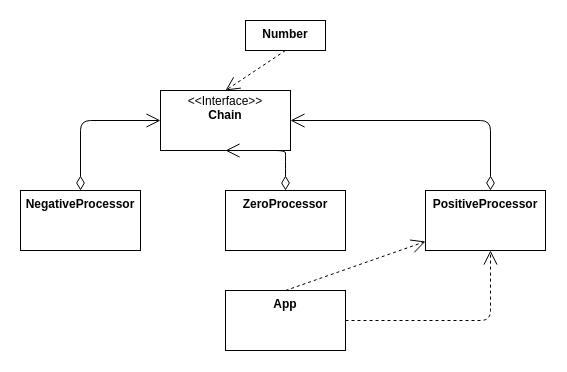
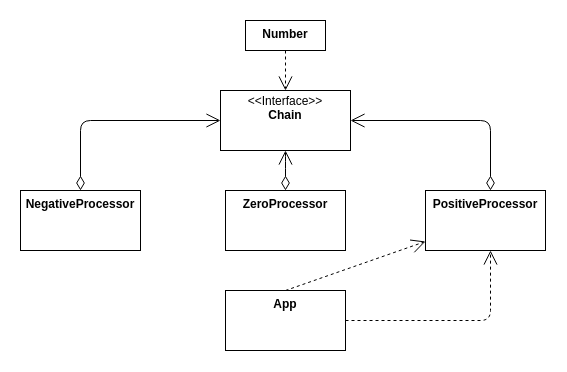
  <mxCell id="0" />
  <mxCell id="1" parent="0" />
- <mxCell id="2" value="&lt;p style=&quot;margin:0px;margin-top:4px;text-align:center;&quot;&gt;&amp;lt;&amp;lt;Interface&amp;gt;&amp;gt;&lt;br&gt;&lt;b&gt;Chain&lt;/b&gt;&lt;/p&gt;" style="shape=rect;html=1;overflow=fill;html=1;whiteSpace=wrap;align=center;" vertex="1" parent="1"><mxGeometry x="160" y="90" width="130" height="60" as="geometry" /></mxCell>
+ <mxCell id="2" value="&lt;p style=&quot;margin:0px;margin-top:4px;text-align:center;&quot;&gt;&amp;lt;&amp;lt;Interface&amp;gt;&amp;gt;&lt;br&gt;&lt;b&gt;Chain&lt;/b&gt;&lt;/p&gt;" style="shape=rect;html=1;overflow=fill;html=1;whiteSpace=wrap;align=center;" vertex="1" parent="1"><mxGeometry x="220" y="90" width="130" height="60" as="geometry" /></mxCell>
  <mxCell id="3" value="ZeroProcessor" style="shape=rect;html=1;verticalAlign=top;fontStyle=1;whiteSpace=wrap;align=center;" vertex="1" parent="1"><mxGeometry x="225" y="190" width="120" height="60" as="geometry" /></mxCell>
  <mxCell id="4" value="NegativeProcessor" style="shape=rect;html=1;verticalAlign=top;fontStyle=1;whiteSpace=wrap;align=center;" vertex="1" parent="1"><mxGeometry x="20" y="190" width="120" height="60" as="geometry" /></mxCell>
  <mxCell id="5" value="PositiveProcessor" style="shape=rect;html=1;verticalAlign=top;fontStyle=1;whiteSpace=wrap;align=center;" vertex="1" parent="1"><mxGeometry x="425" y="190" width="120" height="60" as="geometry" /></mxCell>
  <mxCell id="6" value="App" style="shape=rect;html=1;verticalAlign=top;fontStyle=1;whiteSpace=wrap;align=center;" vertex="1" parent="1"><mxGeometry x="225" y="290" width="120" height="60" as="geometry" /></mxCell>
  <mxCell id="7" value="" style="verticalAlign=bottom;html=1;endArrow=open;endSize=12;edgeStyle=orthogonalEdgeStyle;startFill=0;startSize=12;startArrow=diamondThin;exitX=0.5;exitY=0;exitDx=0;exitDy=0;entryX=0;entryY=0.5;entryDx=0;entryDy=0;" edge="1" parent="1" source="4" target="2"><mxGeometry relative="1" as="geometry"><mxPoint x="-30" y="89.71" as="sourcePoint" /><mxPoint x="220" y="89.71" as="targetPoint" /><Array as="points"><mxPoint x="80" y="120" /></Array></mxGeometry></mxCell>
  <mxCell id="8" value="" style="resizable=0;html=1;align=left;verticalAlign=top;labelBackgroundColor=none;fontSize=10" connectable="0" vertex="1" parent="7"><mxGeometry x="-0.9" relative="1" as="geometry" /></mxCell>
  <mxCell id="9" value="" style="resizable=0;html=1;align=right;verticalAlign=top;labelBackgroundColor=none;fontSize=10" connectable="0" vertex="1" parent="7"><mxGeometry x="0.9" relative="1" as="geometry" /></mxCell>
  <mxCell id="10" value="" style="resizable=0;html=1;align=right;verticalAlign=bottom;labelBackgroundColor=none;fontSize=10" connectable="0" vertex="1" parent="7"><mxGeometry x="0.9" relative="1" as="geometry" /></mxCell>
  <mxCell id="11" value="" style="verticalAlign=bottom;html=1;endArrow=open;endSize=12;edgeStyle=orthogonalEdgeStyle;startFill=0;startSize=12;startArrow=diamondThin;exitX=0.5;exitY=0;exitDx=0;exitDy=0;entryX=1;entryY=0.5;entryDx=0;entryDy=0;" edge="1" parent="1" target="2"><mxGeometry relative="1" as="geometry"><mxPoint x="490" y="190" as="sourcePoint" /><mxPoint x="630" y="89.71" as="targetPoint" /><Array as="points"><mxPoint x="490" y="120" /></Array></mxGeometry></mxCell>
  <mxCell id="12" value="" style="resizable=0;html=1;align=left;verticalAlign=top;labelBackgroundColor=none;fontSize=10" connectable="0" vertex="1" parent="11"><mxGeometry x="-0.9" relative="1" as="geometry" /></mxCell>
  <mxCell id="13" value="" style="resizable=0;html=1;align=right;verticalAlign=top;labelBackgroundColor=none;fontSize=10" connectable="0" vertex="1" parent="11"><mxGeometry x="0.9" relative="1" as="geometry" /></mxCell>
  <mxCell id="14" value="" style="resizable=0;html=1;align=right;verticalAlign=bottom;labelBackgroundColor=none;fontSize=10" connectable="0" vertex="1" parent="11"><mxGeometry x="0.9" relative="1" as="geometry" /></mxCell>
  <mxCell id="15" value="" style="verticalAlign=bottom;html=1;endArrow=open;endSize=12;edgeStyle=orthogonalEdgeStyle;startFill=0;startSize=12;startArrow=diamondThin;entryX=0.5;entryY=1;entryDx=0;entryDy=0;exitX=0.5;exitY=0;exitDx=0;exitDy=0;" edge="1" parent="1" source="3" target="2"><mxGeometry relative="1" as="geometry"><mxPoint x="280" y="170" as="sourcePoint" /><mxPoint x="240" y="109.71" as="targetPoint" /><Array as="points"><mxPoint x="285" y="160" /><mxPoint x="285" y="160" /></Array></mxGeometry></mxCell>
  <mxCell id="16" value="" style="resizable=0;html=1;align=left;verticalAlign=top;labelBackgroundColor=none;fontSize=10" connectable="0" vertex="1" parent="15"><mxGeometry x="-0.9" relative="1" as="geometry" /></mxCell>
  <mxCell id="17" value="" style="resizable=0;html=1;align=right;verticalAlign=top;labelBackgroundColor=none;fontSize=10" connectable="0" vertex="1" parent="15"><mxGeometry x="0.9" relative="1" as="geometry" /></mxCell>
  <mxCell id="18" value="" style="resizable=0;html=1;align=right;verticalAlign=bottom;labelBackgroundColor=none;fontSize=10" connectable="0" vertex="1" parent="15"><mxGeometry x="0.9" relative="1" as="geometry" /></mxCell>
  <mxCell id="19" value="" style="edgeStyle=none;html=1;endArrow=open;endSize=12;dashed=1;verticalAlign=bottom;exitX=1;exitY=0.5;exitDx=0;exitDy=0;" edge="1" parent="1" source="6"><mxGeometry width="160" relative="1" as="geometry"><mxPoint x="330" y="250" as="sourcePoint" /><mxPoint x="490" y="250" as="targetPoint" /><Array as="points"><mxPoint x="490" y="320" /></Array></mxGeometry></mxCell>
  <mxCell id="20" value="" style="edgeStyle=none;html=1;endArrow=open;endSize=12;dashed=1;verticalAlign=bottom;exitX=0.5;exitY=0;exitDx=0;exitDy=0;" edge="1" parent="1" source="6" target="5"><mxGeometry width="160" relative="1" as="geometry"><mxPoint x="240" y="240" as="sourcePoint" /><mxPoint x="400" y="240" as="targetPoint" /></mxGeometry></mxCell>
  <mxCell id="21" value="Number" style="shape=rect;html=1;verticalAlign=top;fontStyle=1;whiteSpace=wrap;align=center;" vertex="1" parent="1"><mxGeometry x="245" y="20" width="80" height="30" as="geometry" /></mxCell>
  <mxCell id="22" value="" style="edgeStyle=none;html=1;endArrow=open;endSize=12;dashed=1;verticalAlign=bottom;exitX=0.5;exitY=1;exitDx=0;exitDy=0;entryX=0.5;entryY=0;entryDx=0;entryDy=0;" edge="1" parent="1" source="21" target="2"><mxGeometry width="160" relative="1" as="geometry"><mxPoint x="280" y="30" as="sourcePoint" /><mxPoint x="440" y="30" as="targetPoint" /></mxGeometry></mxCell>
